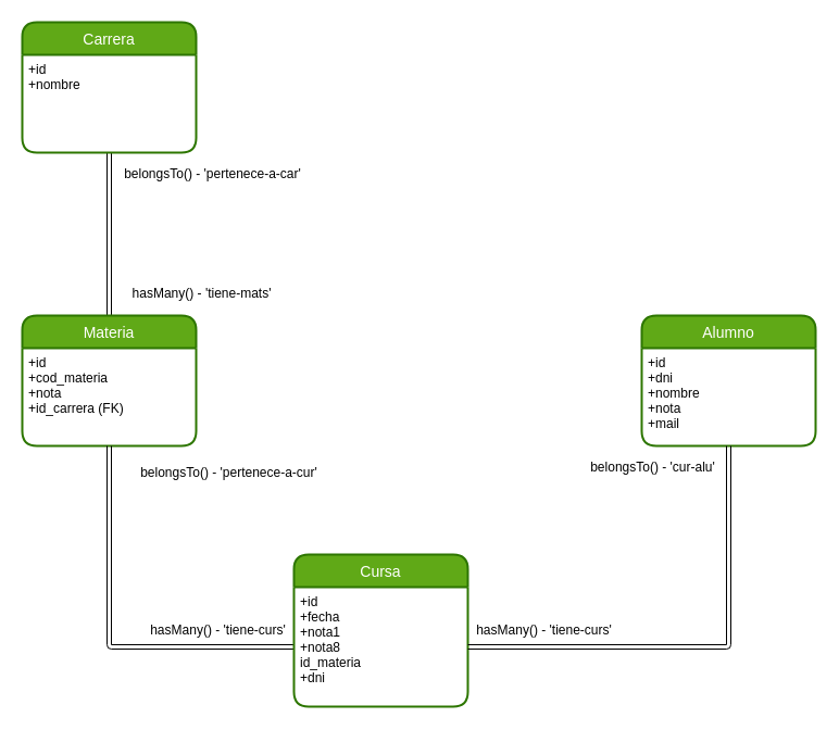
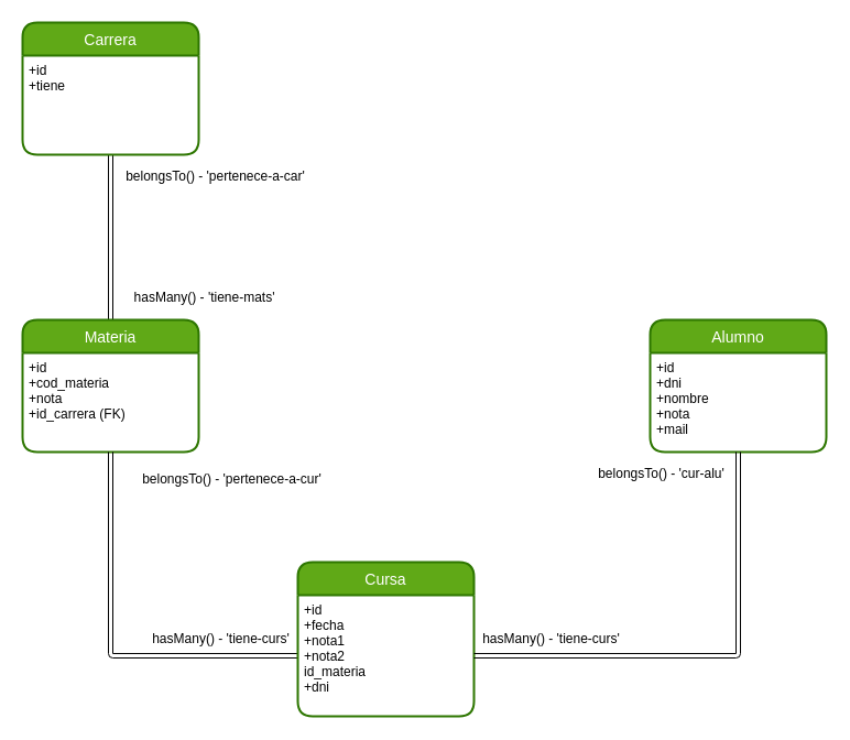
  <mxCell id="0" />
  <mxCell id="1" parent="0" />
  <mxCell id="2" value="" style="edgeStyle=none;html=1;shape=link;" parent="1" source="3" target="5" edge="1"><mxGeometry relative="1" as="geometry" /></mxCell>
  <mxCell id="3" value="Carrera" style="swimlane;childLayout=stackLayout;horizontal=1;startSize=30;horizontalStack=0;rounded=1;fontSize=14;fontStyle=0;strokeWidth=2;resizeParent=0;resizeLast=1;shadow=0;dashed=0;align=center;fillColor=#60a917;fontColor=#ffffff;strokeColor=#2D7600;gradientColor=none;swimlaneFillColor=default;" parent="1" vertex="1"><mxGeometry x="20" y="20" width="160" height="120" as="geometry" /></mxCell>
- <mxCell id="4" value="+id&#10;+nombre" style="align=left;strokeColor=none;fillColor=none;spacingLeft=4;fontSize=12;verticalAlign=top;resizable=0;rotatable=0;part=1;" parent="3" vertex="1"><mxGeometry y="30" width="160" height="90" as="geometry" /></mxCell>
+ <mxCell id="4" value="+id&#10;+tiene" style="align=left;strokeColor=none;fillColor=none;spacingLeft=4;fontSize=12;verticalAlign=top;resizable=0;rotatable=0;part=1;" parent="3" vertex="1"><mxGeometry y="30" width="160" height="90" as="geometry" /></mxCell>
  <mxCell id="5" value="Materia" style="swimlane;childLayout=stackLayout;horizontal=1;startSize=30;horizontalStack=0;rounded=1;fontSize=14;fontStyle=0;strokeWidth=2;resizeParent=0;resizeLast=1;shadow=0;dashed=0;align=center;fillColor=#60a917;fontColor=#ffffff;strokeColor=#2D7600;swimlaneFillColor=default;" parent="1" vertex="1"><mxGeometry x="20" y="290" width="160" height="120" as="geometry" /></mxCell>
  <mxCell id="6" value="+id&#10;+cod_materia&#10;+nota&#10;+id_carrera (FK)" style="align=left;strokeColor=none;fillColor=none;spacingLeft=4;fontSize=12;verticalAlign=top;resizable=0;rotatable=0;part=1;" parent="5" vertex="1"><mxGeometry y="30" width="160" height="90" as="geometry" /></mxCell>
  <mxCell id="7" value="Alumno" style="swimlane;childLayout=stackLayout;horizontal=1;startSize=30;horizontalStack=0;rounded=1;fontSize=14;fontStyle=0;strokeWidth=2;resizeParent=0;resizeLast=1;shadow=0;dashed=0;align=center;fillColor=#60a917;fontColor=#ffffff;strokeColor=#2D7600;swimlaneFillColor=default;" parent="1" vertex="1"><mxGeometry x="590" y="290" width="160" height="120" as="geometry" /></mxCell>
  <mxCell id="8" value="+id&#10;+dni&#10;+nombre&#10;+nota&#10;+mail" style="align=left;strokeColor=none;fillColor=none;spacingLeft=4;fontSize=12;verticalAlign=top;resizable=0;rotatable=0;part=1;" parent="7" vertex="1"><mxGeometry y="30" width="160" height="90" as="geometry" /></mxCell>
  <mxCell id="9" style="edgeStyle=none;html=1;exitX=0;exitY=0.5;exitDx=0;exitDy=0;strokeColor=default;shape=link;" parent="1" source="11" target="6" edge="1"><mxGeometry relative="1" as="geometry"><Array as="points"><mxPoint x="100" y="595" /></Array></mxGeometry></mxCell>
  <mxCell id="10" value="Cursa" style="swimlane;childLayout=stackLayout;horizontal=1;startSize=30;horizontalStack=0;rounded=1;fontSize=14;fontStyle=0;strokeWidth=2;resizeParent=0;resizeLast=1;shadow=0;dashed=0;align=center;fillColor=#60a917;fontColor=#ffffff;strokeColor=#2D7600;swimlaneFillColor=default;" parent="1" vertex="1"><mxGeometry x="270" y="510" width="160" height="140" as="geometry" /></mxCell>
- <mxCell id="11" value="+id&#10;+fecha&#10;+nota1&#10;+nota8&#10;id_materia&#10;+dni" style="align=left;strokeColor=none;fillColor=none;spacingLeft=4;fontSize=12;verticalAlign=top;resizable=0;rotatable=0;part=1;" parent="10" vertex="1"><mxGeometry y="30" width="160" height="110" as="geometry" /></mxCell>
+ <mxCell id="11" value="+id&#10;+fecha&#10;+nota1&#10;+nota2&#10;id_materia&#10;+dni" style="align=left;strokeColor=none;fillColor=none;spacingLeft=4;fontSize=12;verticalAlign=top;resizable=0;rotatable=0;part=1;" parent="10" vertex="1"><mxGeometry y="30" width="160" height="110" as="geometry" /></mxCell>
  <mxCell id="12" value="hasMany() - 'tiene-mats'" style="text;html=1;resizable=0;autosize=1;align=center;verticalAlign=middle;points=[];fillColor=none;strokeColor=none;rounded=0;rotation=0;" parent="1" vertex="1"><mxGeometry x="115" y="260" width="140" height="20" as="geometry" /></mxCell>
  <mxCell id="13" value="belongsTo() - 'pertenece-a-car'" style="text;html=1;resizable=0;autosize=1;align=center;verticalAlign=middle;points=[];fillColor=none;strokeColor=none;rounded=0;rotation=0;" parent="1" vertex="1"><mxGeometry x="105" y="150" width="180" height="20" as="geometry" /></mxCell>
  <mxCell id="14" value="belongsTo() - 'pertenece-a-cur'" style="text;html=1;resizable=0;autosize=1;align=center;verticalAlign=middle;points=[];fillColor=none;strokeColor=none;rounded=0;" parent="1" vertex="1"><mxGeometry x="120" y="425" width="180" height="20" as="geometry" /></mxCell>
  <mxCell id="15" value="hasMany() - 'tiene-curs'" style="text;html=1;resizable=0;autosize=1;align=center;verticalAlign=middle;points=[];fillColor=none;strokeColor=none;rounded=0;" parent="1" vertex="1"><mxGeometry x="130" y="570" width="140" height="20" as="geometry" /></mxCell>
  <mxCell id="16" value="belongsTo() - 'cur-alu'" style="text;html=1;resizable=0;autosize=1;align=center;verticalAlign=middle;points=[];fillColor=none;strokeColor=none;rounded=0;rotation=0;" parent="1" vertex="1"><mxGeometry x="510" y="420" width="180" height="20" as="geometry" /></mxCell>
  <mxCell id="17" value="hasMany() - 'tiene-curs'" style="text;html=1;resizable=0;autosize=1;align=center;verticalAlign=middle;points=[];fillColor=none;strokeColor=none;rounded=0;rotation=0;" parent="1" vertex="1"><mxGeometry x="430" y="570" width="140" height="20" as="geometry" /></mxCell>
  <mxCell id="18" value="" style="edgeStyle=none;html=1;shape=link;endArrow=none;entryX=1;entryY=0.5;entryDx=0;entryDy=0;" edge="1" parent="1" source="7" target="11"><mxGeometry relative="1" as="geometry"><mxPoint x="670" y="410" as="sourcePoint" /><mxPoint x="430" y="580" as="targetPoint" /><Array as="points"><mxPoint x="670" y="595" /></Array></mxGeometry></mxCell>
